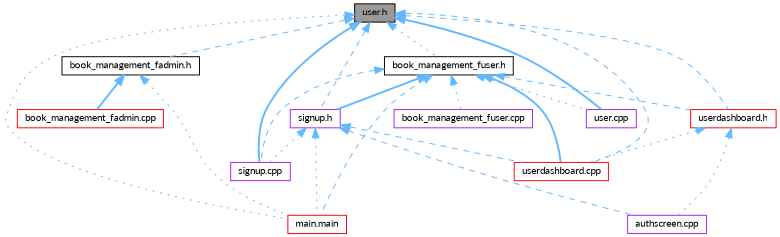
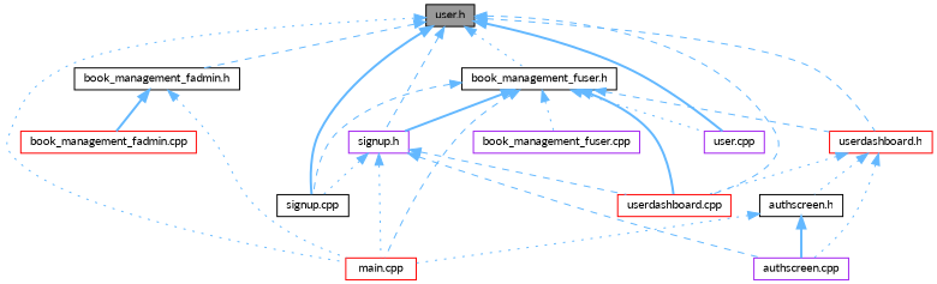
  digraph {
    fontname=Lato
    node [color=purple fillcolor=white fontname=Lato fontsize=10 shape=box style=filled]
    edge [color=steelblue1 dir=back fontname=Lato fontsize=10 labelfontname=Helvetica labelfontsize=10 style=dotted]
    n1 [color=black fillcolor=grey60 fontcolor=black height=0.2 label="user.h" width=0.4]
    n2 [color=black height=0.2 label="book_management_fadmin.h" width=0.4]
-   n3 [color=red height=0.2 label="main.main" width=0.4]
+   n3 [color=red height=0.2 label="main.cpp" width=0.4]
    n4 [color=black height=0.2 label="book_management_fuser.h" width=0.4]
-   n5 [height=0.2 label="signup.cpp" width=0.4]
+   n5 [color=black height=0.2 label="signup.cpp" width=0.4]
    n6 [height=0.2 label="signup.h" width=0.4]
    n7 [color=red height=0.2 label="userdashboard.cpp" width=0.4]
    n8 [height=0.2 label="user.cpp" width=0.4]
    n9 [color=red height=0.2 label="userdashboard.h" width=0.4]
    n10 [color=red height=0.2 label="book_management_fadmin.cpp" width=0.4]
    n11 [height=0.2 label="book_management_fuser.cpp" width=0.4]
    n12 [height=0.2 label="authscreen.cpp" width=0.4]
+   n13 [color=black height=0.2 label="authscreen.h" width=0.4]
    n1 -> n2 [style=dashed]
    n1 -> n3
    n1 -> n4
    n1 -> n5 [style=bold]
    n1 -> n6 [style=dashed]
    n1 -> n7 [style=dashed]
    n1 -> n8 [style=bold]
    n1 -> n9 [style=dashed]
    n2 -> n3
    n2 -> n10 [style=bold]
    n4 -> n3 [style=dashed]
    n4 -> n5 [style=dashed]
    n4 -> n6 [style=bold]
    n4 -> n7 [style=bold]
    n4 -> n8
    n4 -> n9 [style=dashed]
    n4 -> n11
    n6 -> n3
    n6 -> n5
    n6 -> n7 [style=dashed]
    n6 -> n12 [style=dashed]
    n9 -> n7
    n9 -> n12
+   n9 -> n13
+   n13 -> n3
+   n13 -> n12 [style=bold]
  }
